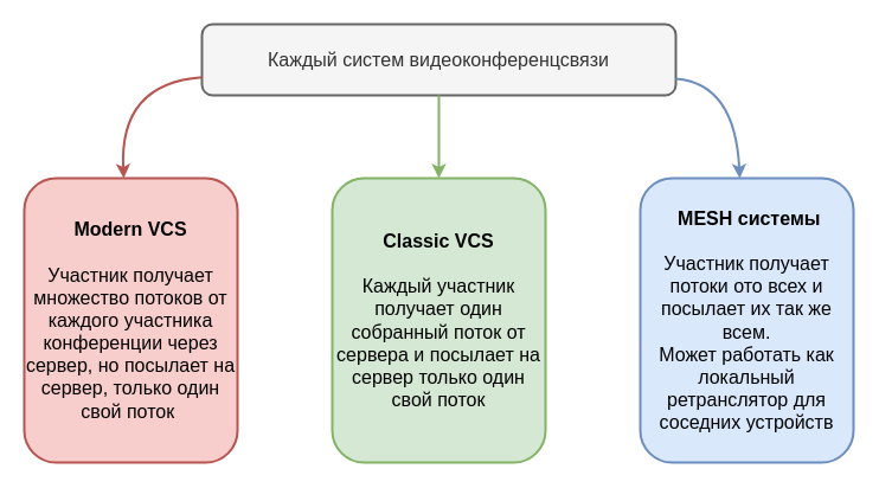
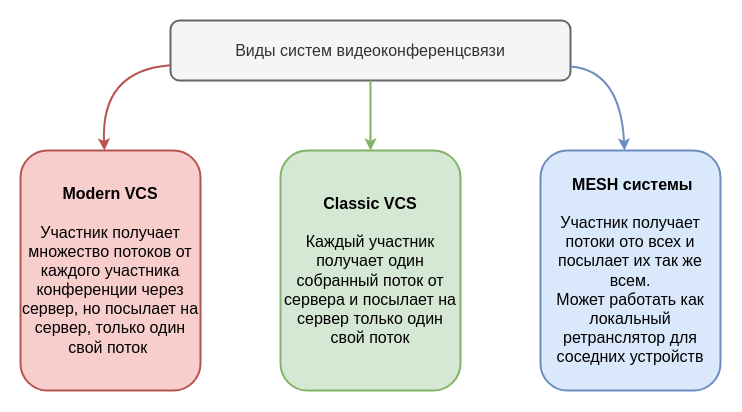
  <mxCell id="0" />
  <mxCell id="1" parent="0" />
- <mxCell id="2" value="&lt;span style=&quot;font-size: 16px;&quot;&gt;Каждый систем видеоконференцсвязи&lt;/span&gt;" style="rounded=1;whiteSpace=wrap;html=1;strokeWidth=2;fillColor=#f5f5f5;strokeColor=#666666;fontColor=#333333;" vertex="1" parent="1"><mxGeometry x="170" y="20" width="400" height="60" as="geometry" /></mxCell>
+ <mxCell id="2" value="&lt;span style=&quot;font-size: 16px;&quot;&gt;Виды систем видеоконференцсвязи&lt;/span&gt;" style="rounded=1;whiteSpace=wrap;html=1;strokeWidth=2;fillColor=#f5f5f5;strokeColor=#666666;fontColor=#333333;" vertex="1" parent="1"><mxGeometry x="170" y="20" width="400" height="60" as="geometry" /></mxCell>
  <mxCell id="3" value="&lt;font style=&quot;font-size: 16px;&quot;&gt;&lt;b&gt;Modern VCS&lt;/b&gt;&lt;br&gt;&lt;br&gt;Участник получает множество потоков от каждого участника конференции через сервер, но посылает на сервер, только один свой поток&amp;nbsp;&lt;/font&gt;" style="rounded=1;whiteSpace=wrap;html=1;fillColor=#f8cecc;strokeColor=#b85450;strokeWidth=2;" vertex="1" parent="1"><mxGeometry x="20" y="150" width="180" height="240" as="geometry" /></mxCell>
  <mxCell id="4" value="" style="curved=1;endArrow=classic;html=1;rounded=0;strokeWidth=2;fillColor=#f8cecc;strokeColor=#b85450;" edge="1" parent="1" source="2" target="3"><mxGeometry width="50" height="50" relative="1" as="geometry"><mxPoint x="350" y="370" as="sourcePoint" /><mxPoint x="400" y="320" as="targetPoint" /><Array as="points"><mxPoint x="100" y="70" /></Array></mxGeometry></mxCell>
  <mxCell id="5" value="&lt;font style=&quot;font-size: 16px;&quot;&gt;&lt;b&gt;Classic VCS&lt;/b&gt;&lt;br&gt;&lt;br&gt;Каждый участник получает один собранный поток от сервера и посылает на сервер только один свой поток&lt;/font&gt;" style="rounded=1;whiteSpace=wrap;html=1;fillColor=#d5e8d4;strokeColor=#82b366;strokeWidth=2;" vertex="1" parent="1"><mxGeometry x="280" y="150" width="180" height="240" as="geometry" /></mxCell>
  <mxCell id="6" value="&lt;span style=&quot;font-size: 16px;&quot;&gt;&lt;b&gt;&amp;nbsp;MESH системы&lt;/b&gt;&lt;br&gt;&lt;br&gt;Участник получает потоки ото всех и посылает их так же всем.&lt;br&gt;Может работать как локальный ретранслятор для соседних устройств&lt;br&gt;&lt;/span&gt;" style="rounded=1;whiteSpace=wrap;html=1;fillColor=#dae8fc;strokeColor=#6c8ebf;strokeWidth=2;" vertex="1" parent="1"><mxGeometry x="540" y="150" width="180" height="240" as="geometry" /></mxCell>
  <mxCell id="7" value="" style="curved=1;endArrow=classic;html=1;rounded=0;strokeWidth=2;fillColor=#dae8fc;strokeColor=#6c8ebf;" edge="1" parent="1" source="2" target="6"><mxGeometry width="50" height="50" relative="1" as="geometry"><mxPoint x="690" y="40" as="sourcePoint" /><mxPoint x="644" y="122" as="targetPoint" /><Array as="points"><mxPoint x="620" y="70" /></Array></mxGeometry></mxCell>
  <mxCell id="8" value="" style="curved=1;endArrow=classic;html=1;rounded=0;strokeWidth=2;fillColor=#d5e8d4;strokeColor=#82b366;" edge="1" parent="1" source="2" target="5"><mxGeometry width="50" height="50" relative="1" as="geometry"><mxPoint x="450" y="110" as="sourcePoint" /><mxPoint x="504" y="192" as="targetPoint" /></mxGeometry></mxCell>
